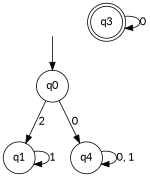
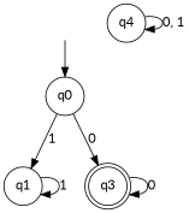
  digraph {
    fontname=Lato
    node [fontname=Lato shape=circle]
    edge [fontname=Lato]
    q1
    q4
    q0
    q3 [shape=doublecircle]
    _nil [style=invis shape=""]
    q1 -> q1 [label=1]
    q4 -> q4 [label="0, 1"]
-   q0 -> q1 [label=2]
-   q0 -> q4 [label=0]
+   q0 -> q1 [label=1]
+   q0 -> q3 [label=0]
    q3 -> q3 [label=0]
    _nil -> q0
  }
